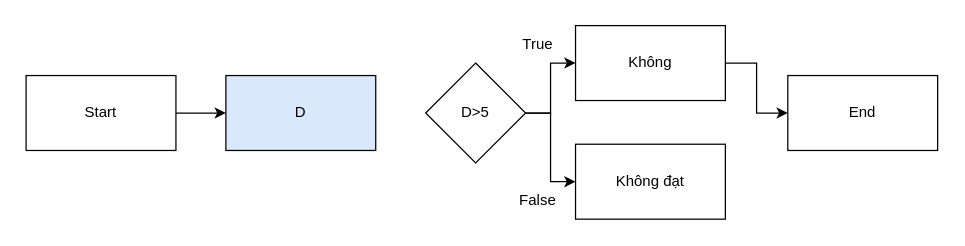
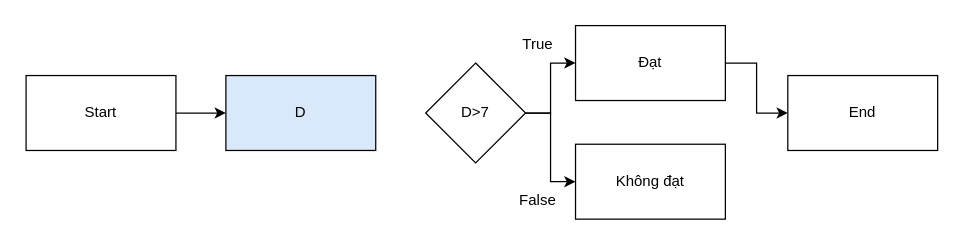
  <mxCell id="0" />
  <mxCell id="1" parent="0" />
  <mxCell id="2" style="edgeStyle=orthogonalEdgeStyle;rounded=0;orthogonalLoop=1;jettySize=auto;html=1;exitX=1;exitY=0.5;exitDx=0;exitDy=0;entryX=0;entryY=0.5;entryDx=0;entryDy=0;" parent="1" source="3" target="4" edge="1"><mxGeometry relative="1" as="geometry" /></mxCell>
  <mxCell id="3" value="Start" style="rounded=0;whiteSpace=wrap;html=1;" parent="1" vertex="1"><mxGeometry x="20" y="60" width="120" height="60" as="geometry" /></mxCell>
  <mxCell id="4" value="D" style="rounded=0;whiteSpace=wrap;html=1;fillColor=#dae8fc;" parent="1" vertex="1"><mxGeometry x="180" y="60" width="120" height="60" as="geometry" /></mxCell>
  <mxCell id="5" style="edgeStyle=orthogonalEdgeStyle;rounded=0;orthogonalLoop=1;jettySize=auto;html=1;exitX=1;exitY=0.5;exitDx=0;exitDy=0;entryX=0;entryY=0.5;entryDx=0;entryDy=0;" parent="1" source="7" target="9" edge="1"><mxGeometry relative="1" as="geometry" /></mxCell>
  <mxCell id="6" style="edgeStyle=orthogonalEdgeStyle;rounded=0;orthogonalLoop=1;jettySize=auto;html=1;exitX=1;exitY=0.5;exitDx=0;exitDy=0;entryX=0;entryY=0.5;entryDx=0;entryDy=0;" parent="1" source="7" target="10" edge="1"><mxGeometry relative="1" as="geometry" /></mxCell>
- <mxCell id="7" value="D&amp;gt;5" style="rhombus;whiteSpace=wrap;html=1;" parent="1" vertex="1"><mxGeometry x="340" y="50" width="80" height="80" as="geometry" /></mxCell>
+ <mxCell id="7" value="D&amp;gt;7" style="rhombus;whiteSpace=wrap;html=1;" parent="1" vertex="1"><mxGeometry x="340" y="50" width="80" height="80" as="geometry" /></mxCell>
  <mxCell id="8" style="edgeStyle=orthogonalEdgeStyle;rounded=0;orthogonalLoop=1;jettySize=auto;html=1;exitX=1;exitY=0.5;exitDx=0;exitDy=0;entryX=0;entryY=0.5;entryDx=0;entryDy=0;" parent="1" source="9" target="11" edge="1"><mxGeometry relative="1" as="geometry" /></mxCell>
- <mxCell id="9" value="Không" style="rounded=0;whiteSpace=wrap;html=1;" parent="1" vertex="1"><mxGeometry x="460" y="20" width="120" height="60" as="geometry" /></mxCell>
+ <mxCell id="9" value="Đạt" style="rounded=0;whiteSpace=wrap;html=1;" parent="1" vertex="1"><mxGeometry x="460" y="20" width="120" height="60" as="geometry" /></mxCell>
  <mxCell id="10" value="Không đạt" style="rounded=0;whiteSpace=wrap;html=1;" parent="1" vertex="1"><mxGeometry x="460" y="115" width="120" height="60" as="geometry" /></mxCell>
  <mxCell id="11" value="End" style="rounded=0;whiteSpace=wrap;html=1;" parent="1" vertex="1"><mxGeometry x="630" y="60" width="120" height="60" as="geometry" /></mxCell>
  <mxCell id="12" value="True" style="text;html=1;align=center;verticalAlign=middle;whiteSpace=wrap;rounded=0;" vertex="1" parent="1"><mxGeometry x="400" y="20" width="60" height="30" as="geometry" /></mxCell>
  <mxCell id="13" value="False" style="text;html=1;align=center;verticalAlign=middle;whiteSpace=wrap;rounded=0;" vertex="1" parent="1"><mxGeometry x="400" y="145" width="60" height="30" as="geometry" /></mxCell>
